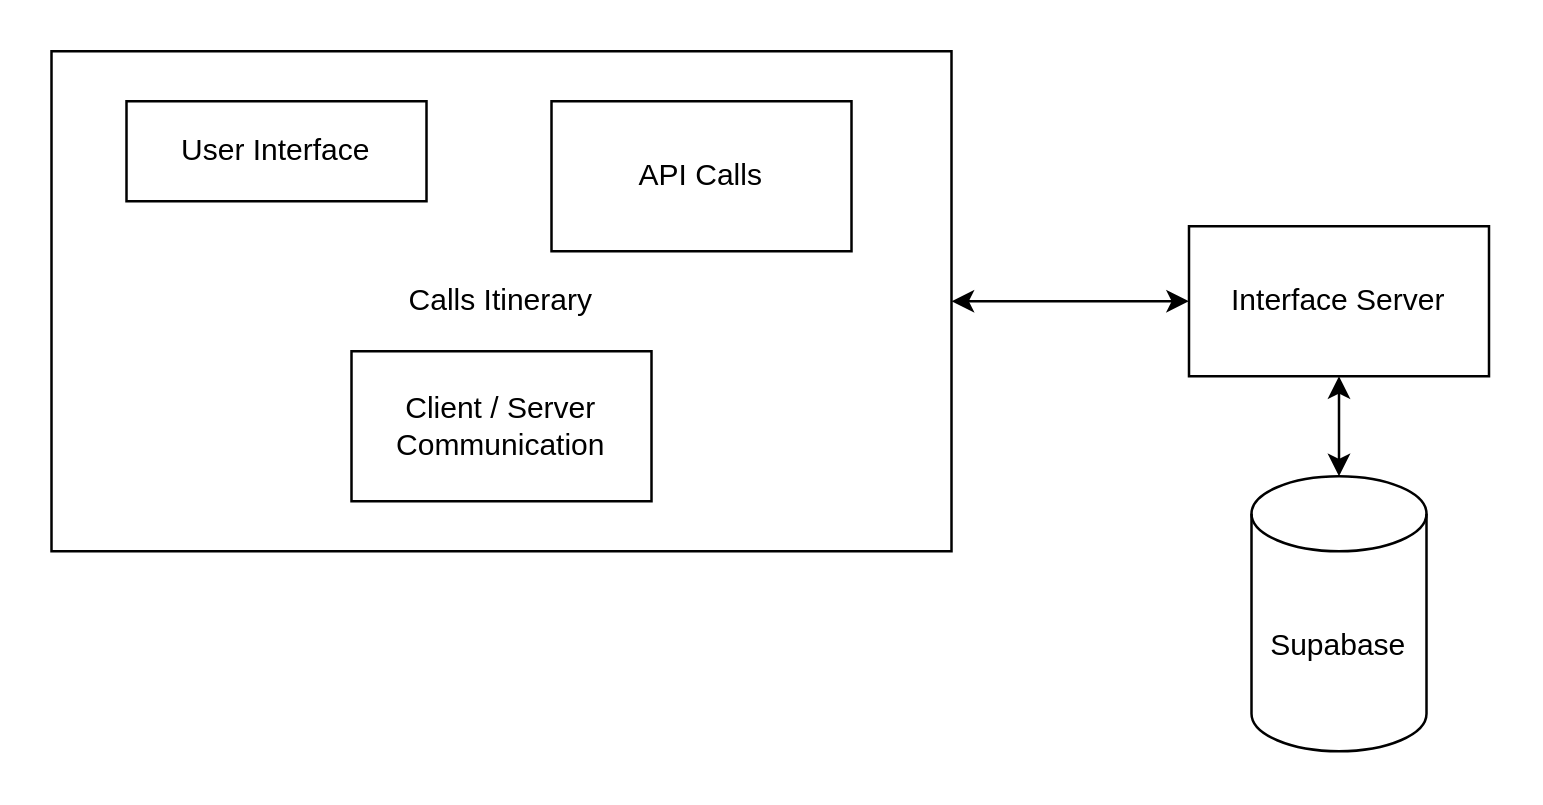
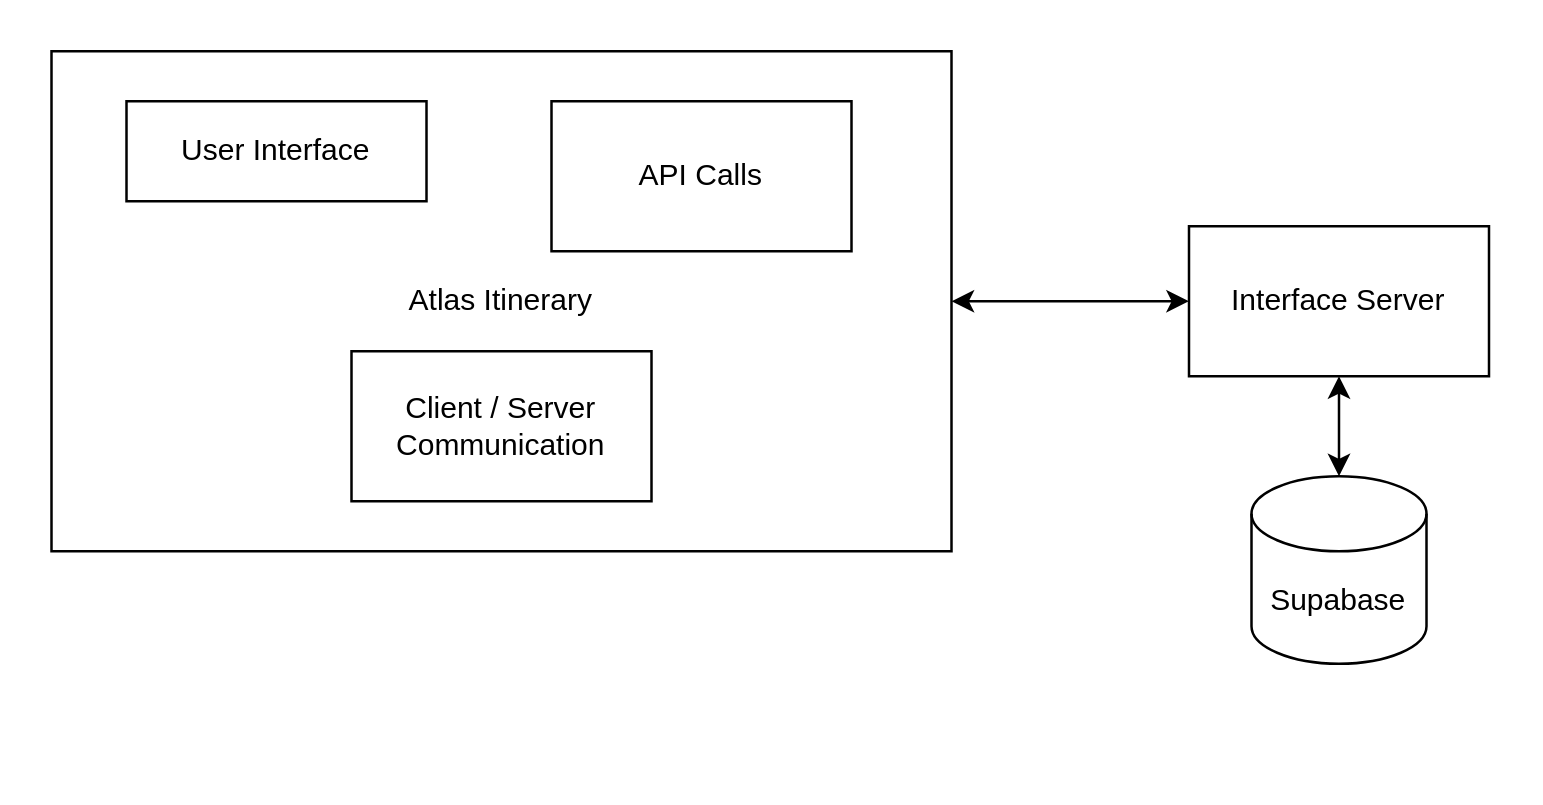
  <mxCell id="0" />
  <mxCell id="1" parent="0" />
- <mxCell id="2" value="&lt;div&gt;Supabase&lt;/div&gt;" style="shape=cylinder3;whiteSpace=wrap;html=1;boundedLbl=1;backgroundOutline=1;size=15;" vertex="1" parent="1"><mxGeometry x="500" y="190" width="70" height="110" as="geometry" /></mxCell>
+ <mxCell id="2" value="&lt;div&gt;Supabase&lt;/div&gt;" style="shape=cylinder3;whiteSpace=wrap;html=1;boundedLbl=1;backgroundOutline=1;size=15;" vertex="1" parent="1"><mxGeometry x="500" y="190" width="70" height="75" as="geometry" /></mxCell>
  <mxCell id="3" value="Interface Server" style="rounded=0;whiteSpace=wrap;html=1;" vertex="1" parent="1"><mxGeometry x="475" y="90" width="120" height="60" as="geometry" /></mxCell>
  <mxCell id="4" value="" style="endArrow=classic;startArrow=classic;html=1;rounded=0;entryX=0.5;entryY=1;entryDx=0;entryDy=0;exitX=0.5;exitY=0;exitDx=0;exitDy=0;exitPerimeter=0;" edge="1" parent="1" source="2" target="3"><mxGeometry width="50" height="50" relative="1" as="geometry"><mxPoint x="670" y="260" as="sourcePoint" /><mxPoint x="720" y="210" as="targetPoint" /></mxGeometry></mxCell>
  <mxCell id="5" value="" style="endArrow=classic;startArrow=classic;html=1;rounded=0;exitX=1;exitY=0.5;exitDx=0;exitDy=0;" edge="1" parent="1" source="6" target="3"><mxGeometry width="50" height="50" relative="1" as="geometry"><mxPoint x="380" y="114" as="sourcePoint" /><mxPoint x="370" y="210" as="targetPoint" /></mxGeometry></mxCell>
- <mxCell id="6" value="Calls Itinerary" style="rounded=0;whiteSpace=wrap;html=1;" vertex="1" parent="1"><mxGeometry x="20" y="20" width="360" height="200" as="geometry" /></mxCell>
+ <mxCell id="6" value="Atlas Itinerary" style="rounded=0;whiteSpace=wrap;html=1;" vertex="1" parent="1"><mxGeometry x="20" y="20" width="360" height="200" as="geometry" /></mxCell>
  <mxCell id="7" value="User Interface" style="rounded=0;whiteSpace=wrap;html=1;" vertex="1" parent="1"><mxGeometry x="50" y="40" width="120" height="40" as="geometry" /></mxCell>
  <mxCell id="8" value="API Calls" style="rounded=0;whiteSpace=wrap;html=1;" vertex="1" parent="1"><mxGeometry x="220" y="40" width="120" height="60" as="geometry" /></mxCell>
  <mxCell id="9" value="Client / Server Communication" style="rounded=0;whiteSpace=wrap;html=1;" vertex="1" parent="1"><mxGeometry x="140" y="140" width="120" height="60" as="geometry" /></mxCell>
